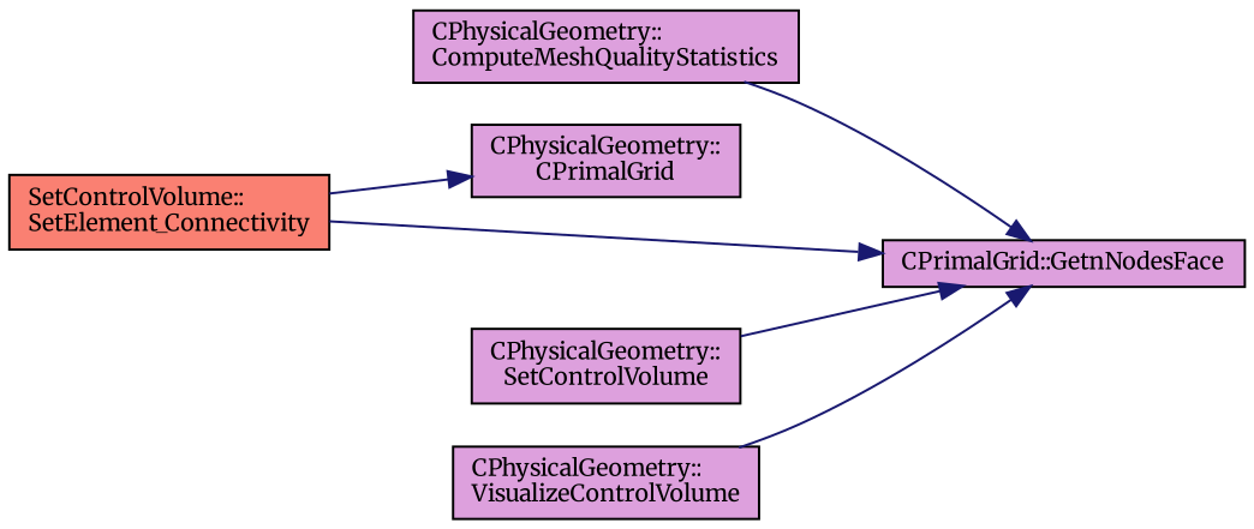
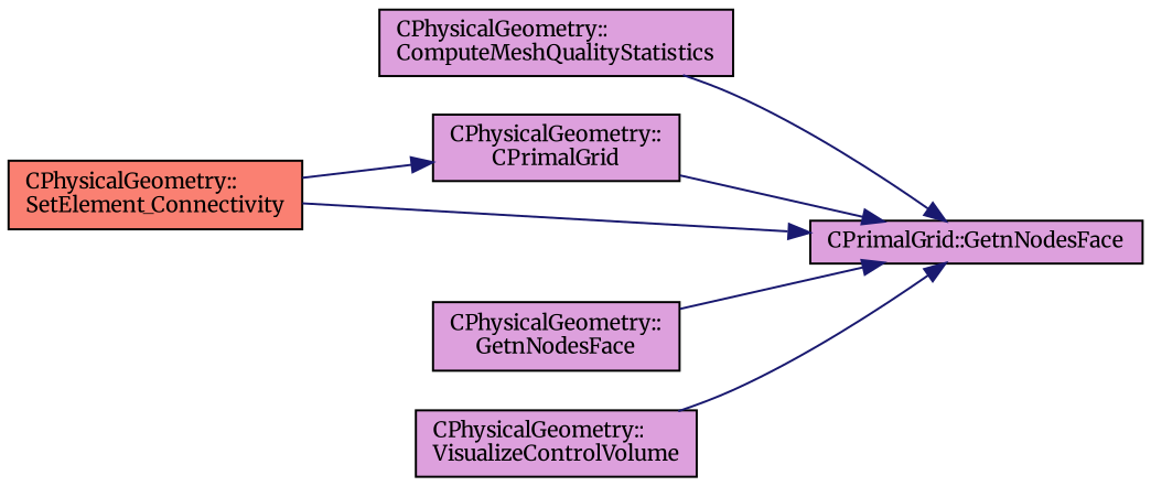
  digraph {
    fontname=Merriweather
    rankdir=RL
    node [color=black fillcolor=plum fontname=Merriweather fontsize=10 shape=record style=filled]
    edge [color=midnightblue dir=back fontname=Merriweather fontsize=10 labelfontname=Helvetica labelfontsize=10 style=solid]
    n1 [fontcolor=black height=0.2 label="CPrimalGrid::GetnNodesFace" width=0.4]
    n2 [height=0.2 label="CPhysicalGeometry::\lComputeMeshQualityStatistics" width=0.4]
    n3 [height=0.2 label="CPhysicalGeometry::\lCPrimalGrid" width=0.4]
-   n4 [fillcolor=salmon height=0.2 label="SetControlVolume::\lSetElement_Connectivity" width=0.4]
-   n5 [height=0.2 label="CPhysicalGeometry::\lSetControlVolume" width=0.4]
+   n4 [fillcolor=salmon height=0.2 label="CPhysicalGeometry::\lSetElement_Connectivity" width=0.4]
+   n5 [height=0.2 label="CPhysicalGeometry::\lGetnNodesFace" width=0.4]
    n6 [height=0.2 label="CPhysicalGeometry::\lVisualizeControlVolume" width=0.4]
    n1 -> n2
+   n1 -> n3
    n1 -> n4
    n1 -> n5
    n1 -> n6
    n3 -> n4
  }
